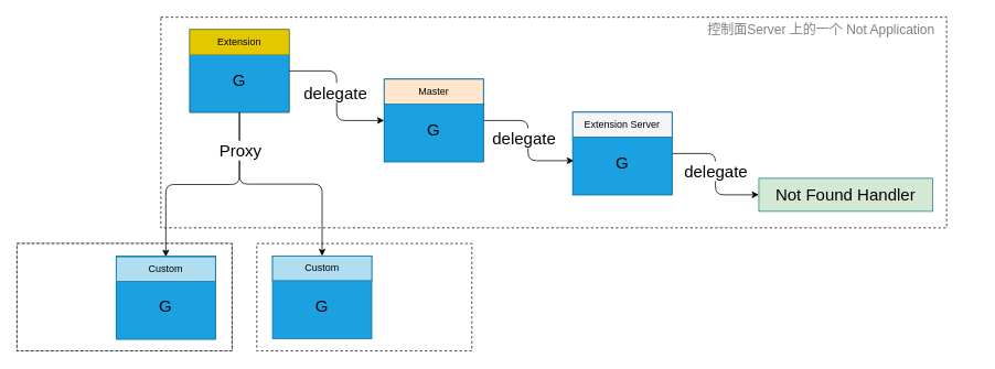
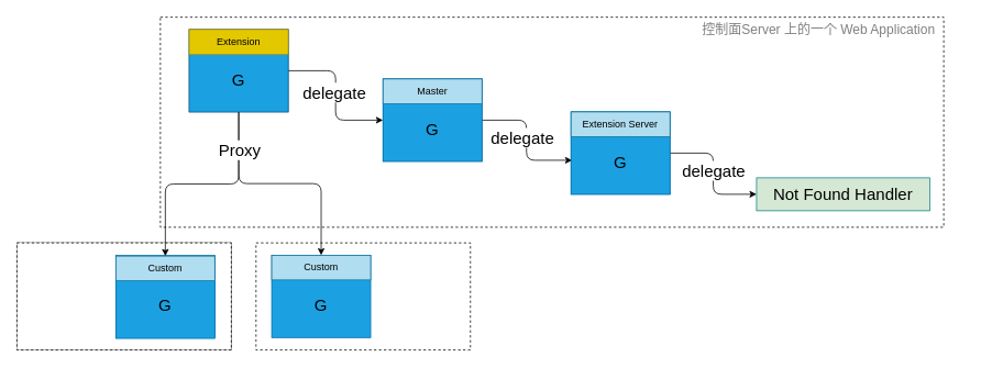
  <mxCell id="0" />
  <mxCell id="1" parent="0" />
  <mxCell id="2" value="" style="rounded=0;whiteSpace=wrap;html=1;dashed=1;" parent="1" vertex="1"><mxGeometry x="194" y="20" width="950" height="255" as="geometry" /></mxCell>
  <mxCell id="3" value="" style="group;fillColor=#ffff88;strokeColor=#36393d;container=0;" parent="1" vertex="1" connectable="0"><mxGeometry x="229" y="35" width="120" height="100" as="geometry" /></mxCell>
  <mxCell id="4" value="" style="group;fillColor=#b1ddf0;strokeColor=#10739e;container=0;" parent="1" vertex="1" connectable="0"><mxGeometry x="464" y="95" width="120" height="100" as="geometry" /></mxCell>
  <mxCell id="5" value="" style="group;fillColor=#b1ddf0;strokeColor=#10739e;container=0;" parent="1" vertex="1" connectable="0"><mxGeometry x="692" y="135" width="120" height="100" as="geometry" /></mxCell>
  <mxCell id="6" value="Not Found Handler" style="rounded=0;whiteSpace=wrap;html=1;fontSize=20;fillColor=#d5e8d4;strokeColor=#0e8088;" parent="1" vertex="1"><mxGeometry x="917" y="215" width="210" height="40" as="geometry" /></mxCell>
  <mxCell id="7" style="edgeStyle=orthogonalEdgeStyle;html=1;entryX=0;entryY=0.5;entryDx=0;entryDy=0;fontSize=20;" parent="1" source="21" target="24" edge="1"><mxGeometry relative="1" as="geometry" /></mxCell>
  <mxCell id="8" value="delegate" style="edgeLabel;html=1;align=center;verticalAlign=middle;resizable=0;points=[];fontSize=20;" parent="7" vertex="1" connectable="0"><mxGeometry x="-0.352" y="-4" relative="1" as="geometry"><mxPoint x="-2" y="21" as="offset" /></mxGeometry></mxCell>
  <mxCell id="9" style="edgeStyle=orthogonalEdgeStyle;html=1;entryX=0.011;entryY=0.587;entryDx=0;entryDy=0;entryPerimeter=0;fontSize=20;" parent="1" source="24" target="27" edge="1"><mxGeometry relative="1" as="geometry" /></mxCell>
  <mxCell id="10" style="edgeStyle=orthogonalEdgeStyle;html=1;entryX=0;entryY=0.5;entryDx=0;entryDy=0;fontSize=20;" parent="1" source="27" target="6" edge="1"><mxGeometry relative="1" as="geometry" /></mxCell>
  <mxCell id="11" value="delegate" style="edgeLabel;html=1;align=center;verticalAlign=middle;resizable=0;points=[];fontSize=20;" parent="1" vertex="1" connectable="0"><mxGeometry x="632" y="165" as="geometry" /></mxCell>
  <mxCell id="12" value="delegate" style="edgeLabel;html=1;align=center;verticalAlign=middle;resizable=0;points=[];fontSize=20;" parent="1" vertex="1" connectable="0"><mxGeometry x="864" y="205" as="geometry" /></mxCell>
  <mxCell id="13" value="" style="group;fillColor=#ffcccc;strokeColor=#36393d;container=0;" parent="1" vertex="1" connectable="0"><mxGeometry x="20" y="294" width="260" height="130" as="geometry" /></mxCell>
  <mxCell id="14" value="" style="rounded=0;whiteSpace=wrap;html=1;fontSize=20;dashed=1;" parent="1" vertex="1"><mxGeometry x="20" y="294" width="260" height="130" as="geometry" /></mxCell>
  <mxCell id="15" value="" style="group;fillColor=#b1ddf0;strokeColor=#10739e;container=0;" parent="1" vertex="1" connectable="0"><mxGeometry x="140" y="309" width="120" height="100" as="geometry" /></mxCell>
  <mxCell id="16" value="" style="rounded=0;whiteSpace=wrap;html=1;fillColor=#1ba1e2;fontColor=#ffffff;strokeColor=#006EAF;" parent="1" vertex="1"><mxGeometry x="140" y="310" width="120" height="100" as="geometry" /></mxCell>
  <mxCell id="17" value="" style="rounded=0;whiteSpace=wrap;html=1;fontSize=20;dashed=1;" parent="1" vertex="1"><mxGeometry x="310" y="294" width="260" height="130" as="geometry" /></mxCell>
  <mxCell id="18" style="edgeStyle=orthogonalEdgeStyle;html=1;entryX=0.5;entryY=0;entryDx=0;entryDy=0;fontSize=20;" parent="1" source="21" target="35" edge="1"><mxGeometry relative="1" as="geometry" /></mxCell>
  <mxCell id="19" style="edgeStyle=orthogonalEdgeStyle;html=1;fontSize=20;" parent="1" source="21" target="32" edge="1"><mxGeometry relative="1" as="geometry" /></mxCell>
  <mxCell id="20" value="&lt;font style=&quot;font-size: 20px ; font-weight: normal&quot;&gt;Proxy&lt;/font&gt;" style="edgeLabel;html=1;align=center;verticalAlign=middle;resizable=0;points=[];fontStyle=1" vertex="1" connectable="0" parent="19"><mxGeometry x="-0.871" y="2" relative="1" as="geometry"><mxPoint x="-2" y="27" as="offset" /></mxGeometry></mxCell>
  <mxCell id="21" value="" style="rounded=0;whiteSpace=wrap;html=1;fillColor=#1ba1e2;fontColor=#ffffff;strokeColor=#006EAF;" parent="1" vertex="1"><mxGeometry x="229" y="35" width="120" height="100" as="geometry" /></mxCell>
  <mxCell id="22" value="Extension" style="rounded=0;whiteSpace=wrap;html=1;fillColor=#e3c800;fontColor=#000000;strokeColor=#B09500;" parent="1" vertex="1"><mxGeometry x="229" y="35" width="120" height="30" as="geometry" /></mxCell>
  <mxCell id="23" value="G" style="text;html=1;strokeColor=none;fillColor=none;align=center;verticalAlign=middle;whiteSpace=wrap;rounded=0;fontSize=20;" parent="1" vertex="1"><mxGeometry x="259" y="80" width="60" height="30" as="geometry" /></mxCell>
  <mxCell id="24" value="" style="rounded=0;whiteSpace=wrap;html=1;fillColor=#1ba1e2;fontColor=#ffffff;strokeColor=#006EAF;" parent="1" vertex="1"><mxGeometry x="464" y="95" width="120" height="100" as="geometry" /></mxCell>
- <mxCell id="25" value="Master" style="rounded=0;whiteSpace=wrap;html=1;fillColor=#ffe6cc;strokeColor=#10739e;" parent="1" vertex="1"><mxGeometry x="464" y="95" width="120" height="30" as="geometry" /></mxCell>
+ <mxCell id="25" value="Master" style="rounded=0;whiteSpace=wrap;html=1;fillColor=#b1ddf0;strokeColor=#10739e;" parent="1" vertex="1"><mxGeometry x="464" y="95" width="120" height="30" as="geometry" /></mxCell>
  <mxCell id="26" value="G" style="text;html=1;strokeColor=none;fillColor=none;align=center;verticalAlign=middle;whiteSpace=wrap;rounded=0;fontSize=20;" parent="1" vertex="1"><mxGeometry x="494" y="140" width="60" height="30" as="geometry" /></mxCell>
  <mxCell id="27" value="" style="rounded=0;whiteSpace=wrap;html=1;fillColor=#1ba1e2;fontColor=#ffffff;strokeColor=#006EAF;" parent="1" vertex="1"><mxGeometry x="692" y="135" width="120" height="100" as="geometry" /></mxCell>
- <mxCell id="28" value="Extension Server" style="rounded=0;whiteSpace=wrap;html=1;fillColor=#f5f5f5;strokeColor=#10739e;" parent="1" vertex="1"><mxGeometry x="692" y="135" width="120" height="30" as="geometry" /></mxCell>
+ <mxCell id="28" value="Extension Server" style="rounded=0;whiteSpace=wrap;html=1;fillColor=#b1ddf0;strokeColor=#10739e;" parent="1" vertex="1"><mxGeometry x="692" y="135" width="120" height="30" as="geometry" /></mxCell>
  <mxCell id="29" value="G" style="text;html=1;strokeColor=none;fillColor=none;align=center;verticalAlign=middle;whiteSpace=wrap;rounded=0;fontSize=20;" parent="1" vertex="1"><mxGeometry x="722" y="180" width="60" height="30" as="geometry" /></mxCell>
  <mxCell id="30" value="" style="group" parent="1" vertex="1" connectable="0"><mxGeometry x="329" y="309" width="120" height="100" as="geometry" /></mxCell>
  <mxCell id="31" value="" style="rounded=0;whiteSpace=wrap;html=1;fillColor=#1ba1e2;fontColor=#ffffff;strokeColor=#006EAF;" parent="30" vertex="1"><mxGeometry width="120" height="100" as="geometry" /></mxCell>
  <mxCell id="32" value="Custom" style="rounded=0;whiteSpace=wrap;html=1;fillColor=#b1ddf0;strokeColor=#10739e;" parent="30" vertex="1"><mxGeometry width="120" height="30" as="geometry" /></mxCell>
  <mxCell id="33" value="G" style="text;html=1;strokeColor=none;fillColor=none;align=center;verticalAlign=middle;whiteSpace=wrap;rounded=0;fontSize=20;" parent="30" vertex="1"><mxGeometry x="30" y="45" width="60" height="30" as="geometry" /></mxCell>
  <mxCell id="34" value="" style="group" parent="1" vertex="1" connectable="0"><mxGeometry x="140" y="309" width="120" height="75" as="geometry" /></mxCell>
  <mxCell id="35" value="Custom" style="rounded=0;whiteSpace=wrap;html=1;fillColor=#b1ddf0;strokeColor=#10739e;" parent="34" vertex="1"><mxGeometry y="1" width="120" height="30" as="geometry" /></mxCell>
  <mxCell id="36" value="G" style="text;html=1;strokeColor=none;fillColor=none;align=center;verticalAlign=middle;whiteSpace=wrap;rounded=0;fontSize=20;" parent="34" vertex="1"><mxGeometry x="30" y="45" width="60" height="30" as="geometry" /></mxCell>
- <mxCell id="37" value="控制面Server 上的一个 Not Application" style="text;html=1;strokeColor=none;fillColor=none;align=center;verticalAlign=middle;whiteSpace=wrap;rounded=0;dashed=1;fontSize=16;fontColor=#808080;" parent="1" vertex="1"><mxGeometry x="804" y="20" width="377" height="30" as="geometry" /></mxCell>
+ <mxCell id="37" value="控制面Server 上的一个 Web Application" style="text;html=1;strokeColor=none;fillColor=none;align=center;verticalAlign=middle;whiteSpace=wrap;rounded=0;dashed=1;fontSize=16;fontColor=#808080;" parent="1" vertex="1"><mxGeometry x="804" y="20" width="377" height="30" as="geometry" /></mxCell>
